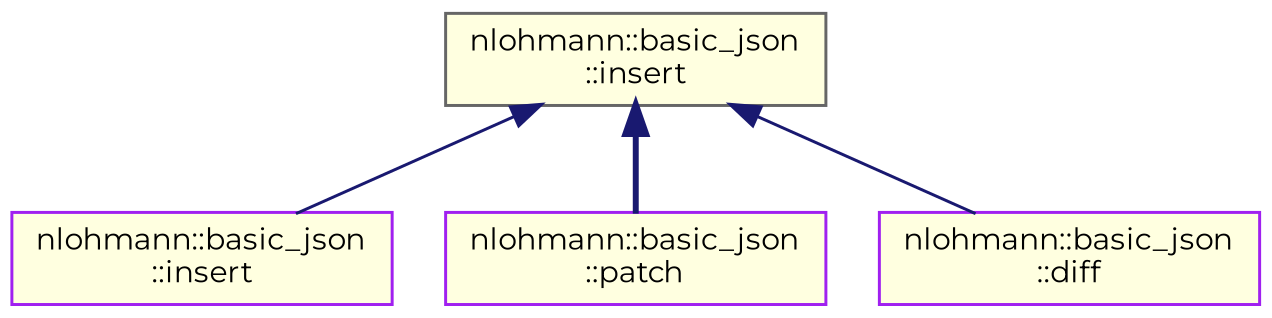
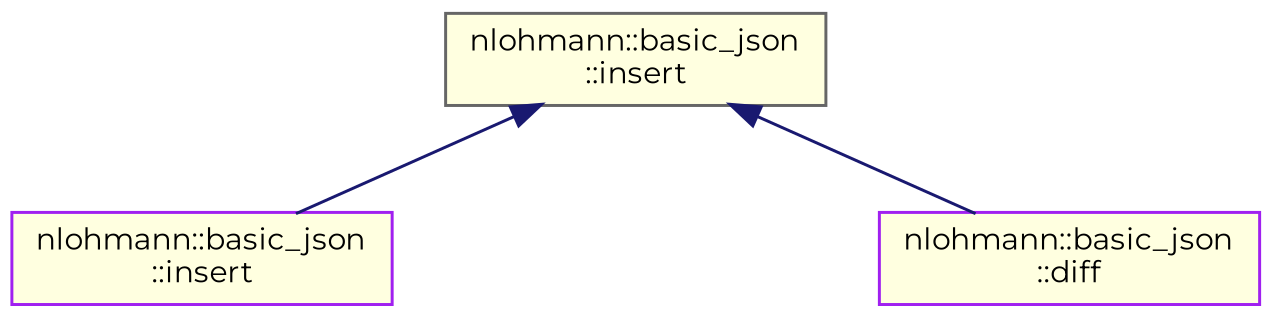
  digraph {
    rankdir=TB
    fontname=Montserrat
    node [color=purple fillcolor=lightyellow fontname=Montserrat fontsize=10 shape=record style=filled]
    edge [color=midnightblue dir=back fontname=Montserrat fontsize=10 labelfontname=Helvetica labelfontsize=10 style=solid]
    n1 [color=gray40 fontcolor=black height=0.2 label="nlohmann::basic_json\l::insert" width=0.4]
    n2 [height=0.2 label="nlohmann::basic_json\l::insert" width=0.4]
-   n3 [height=0.2 label="nlohmann::basic_json\l::patch" width=0.4]
    n4 [height=0.2 label="nlohmann::basic_json\l::diff" width=0.4]
    n1 -> n2
-   n1 -> n3 [style=bold]
    n1 -> n4
  }
